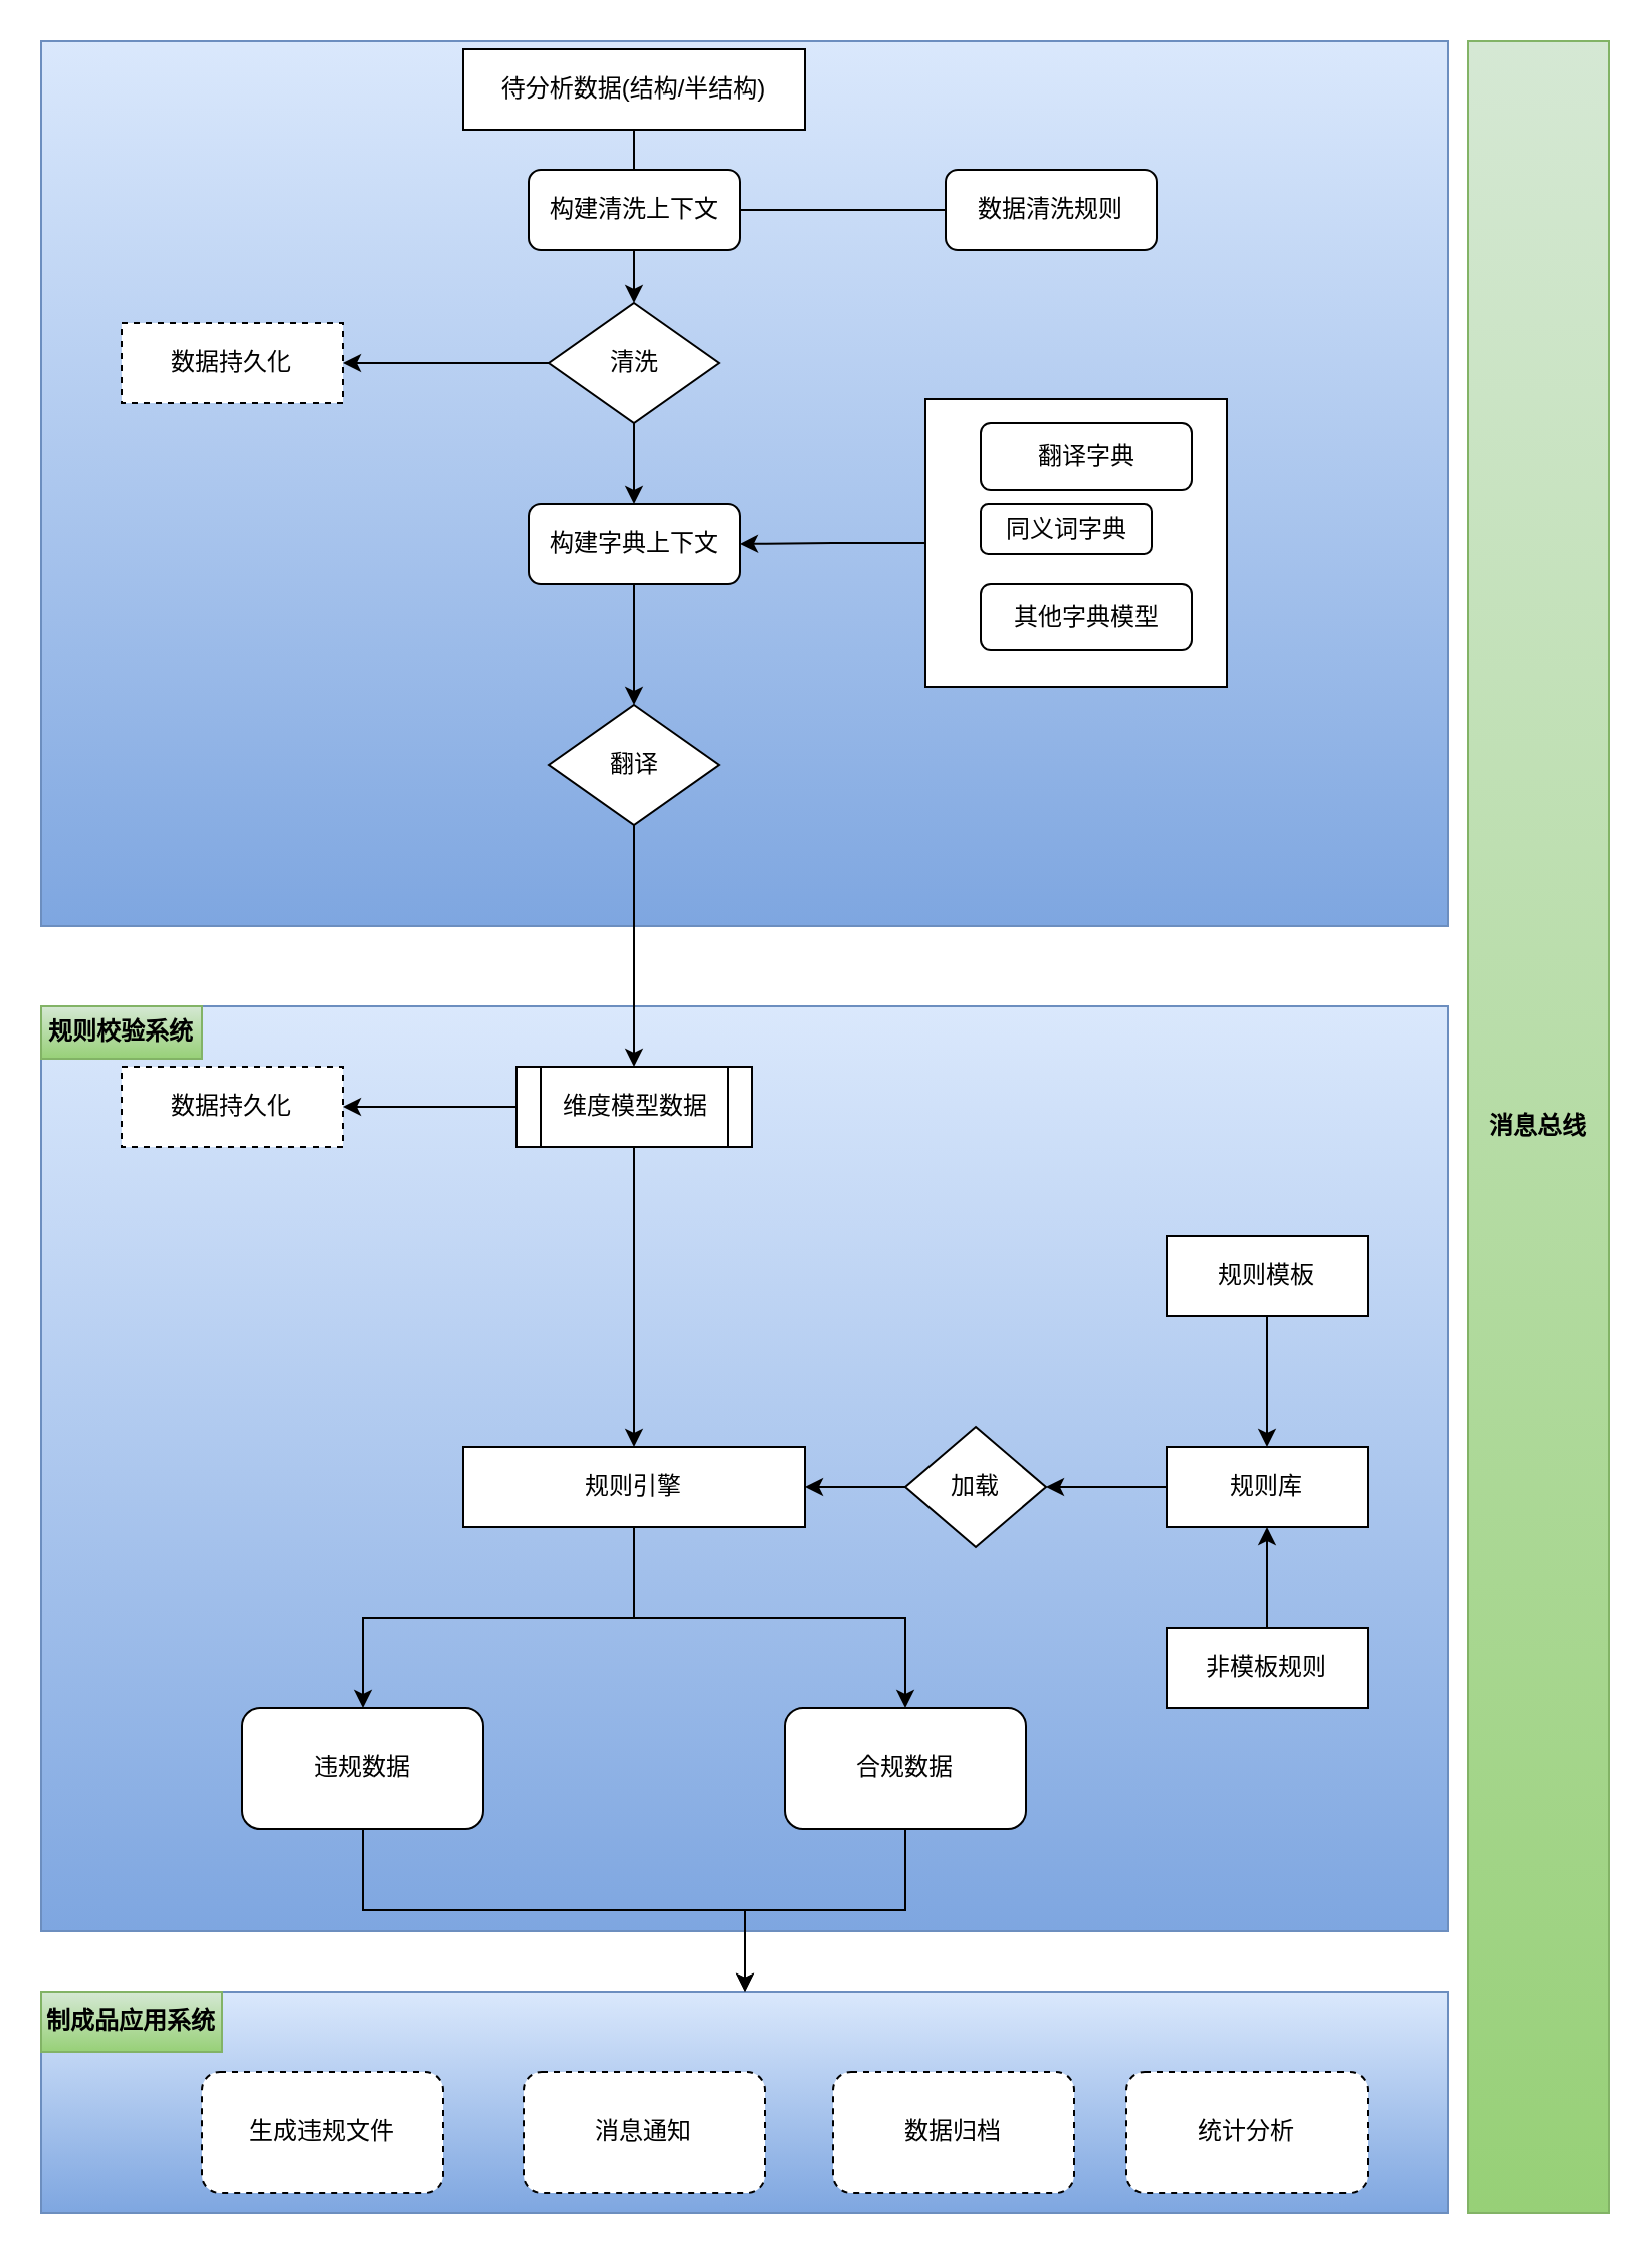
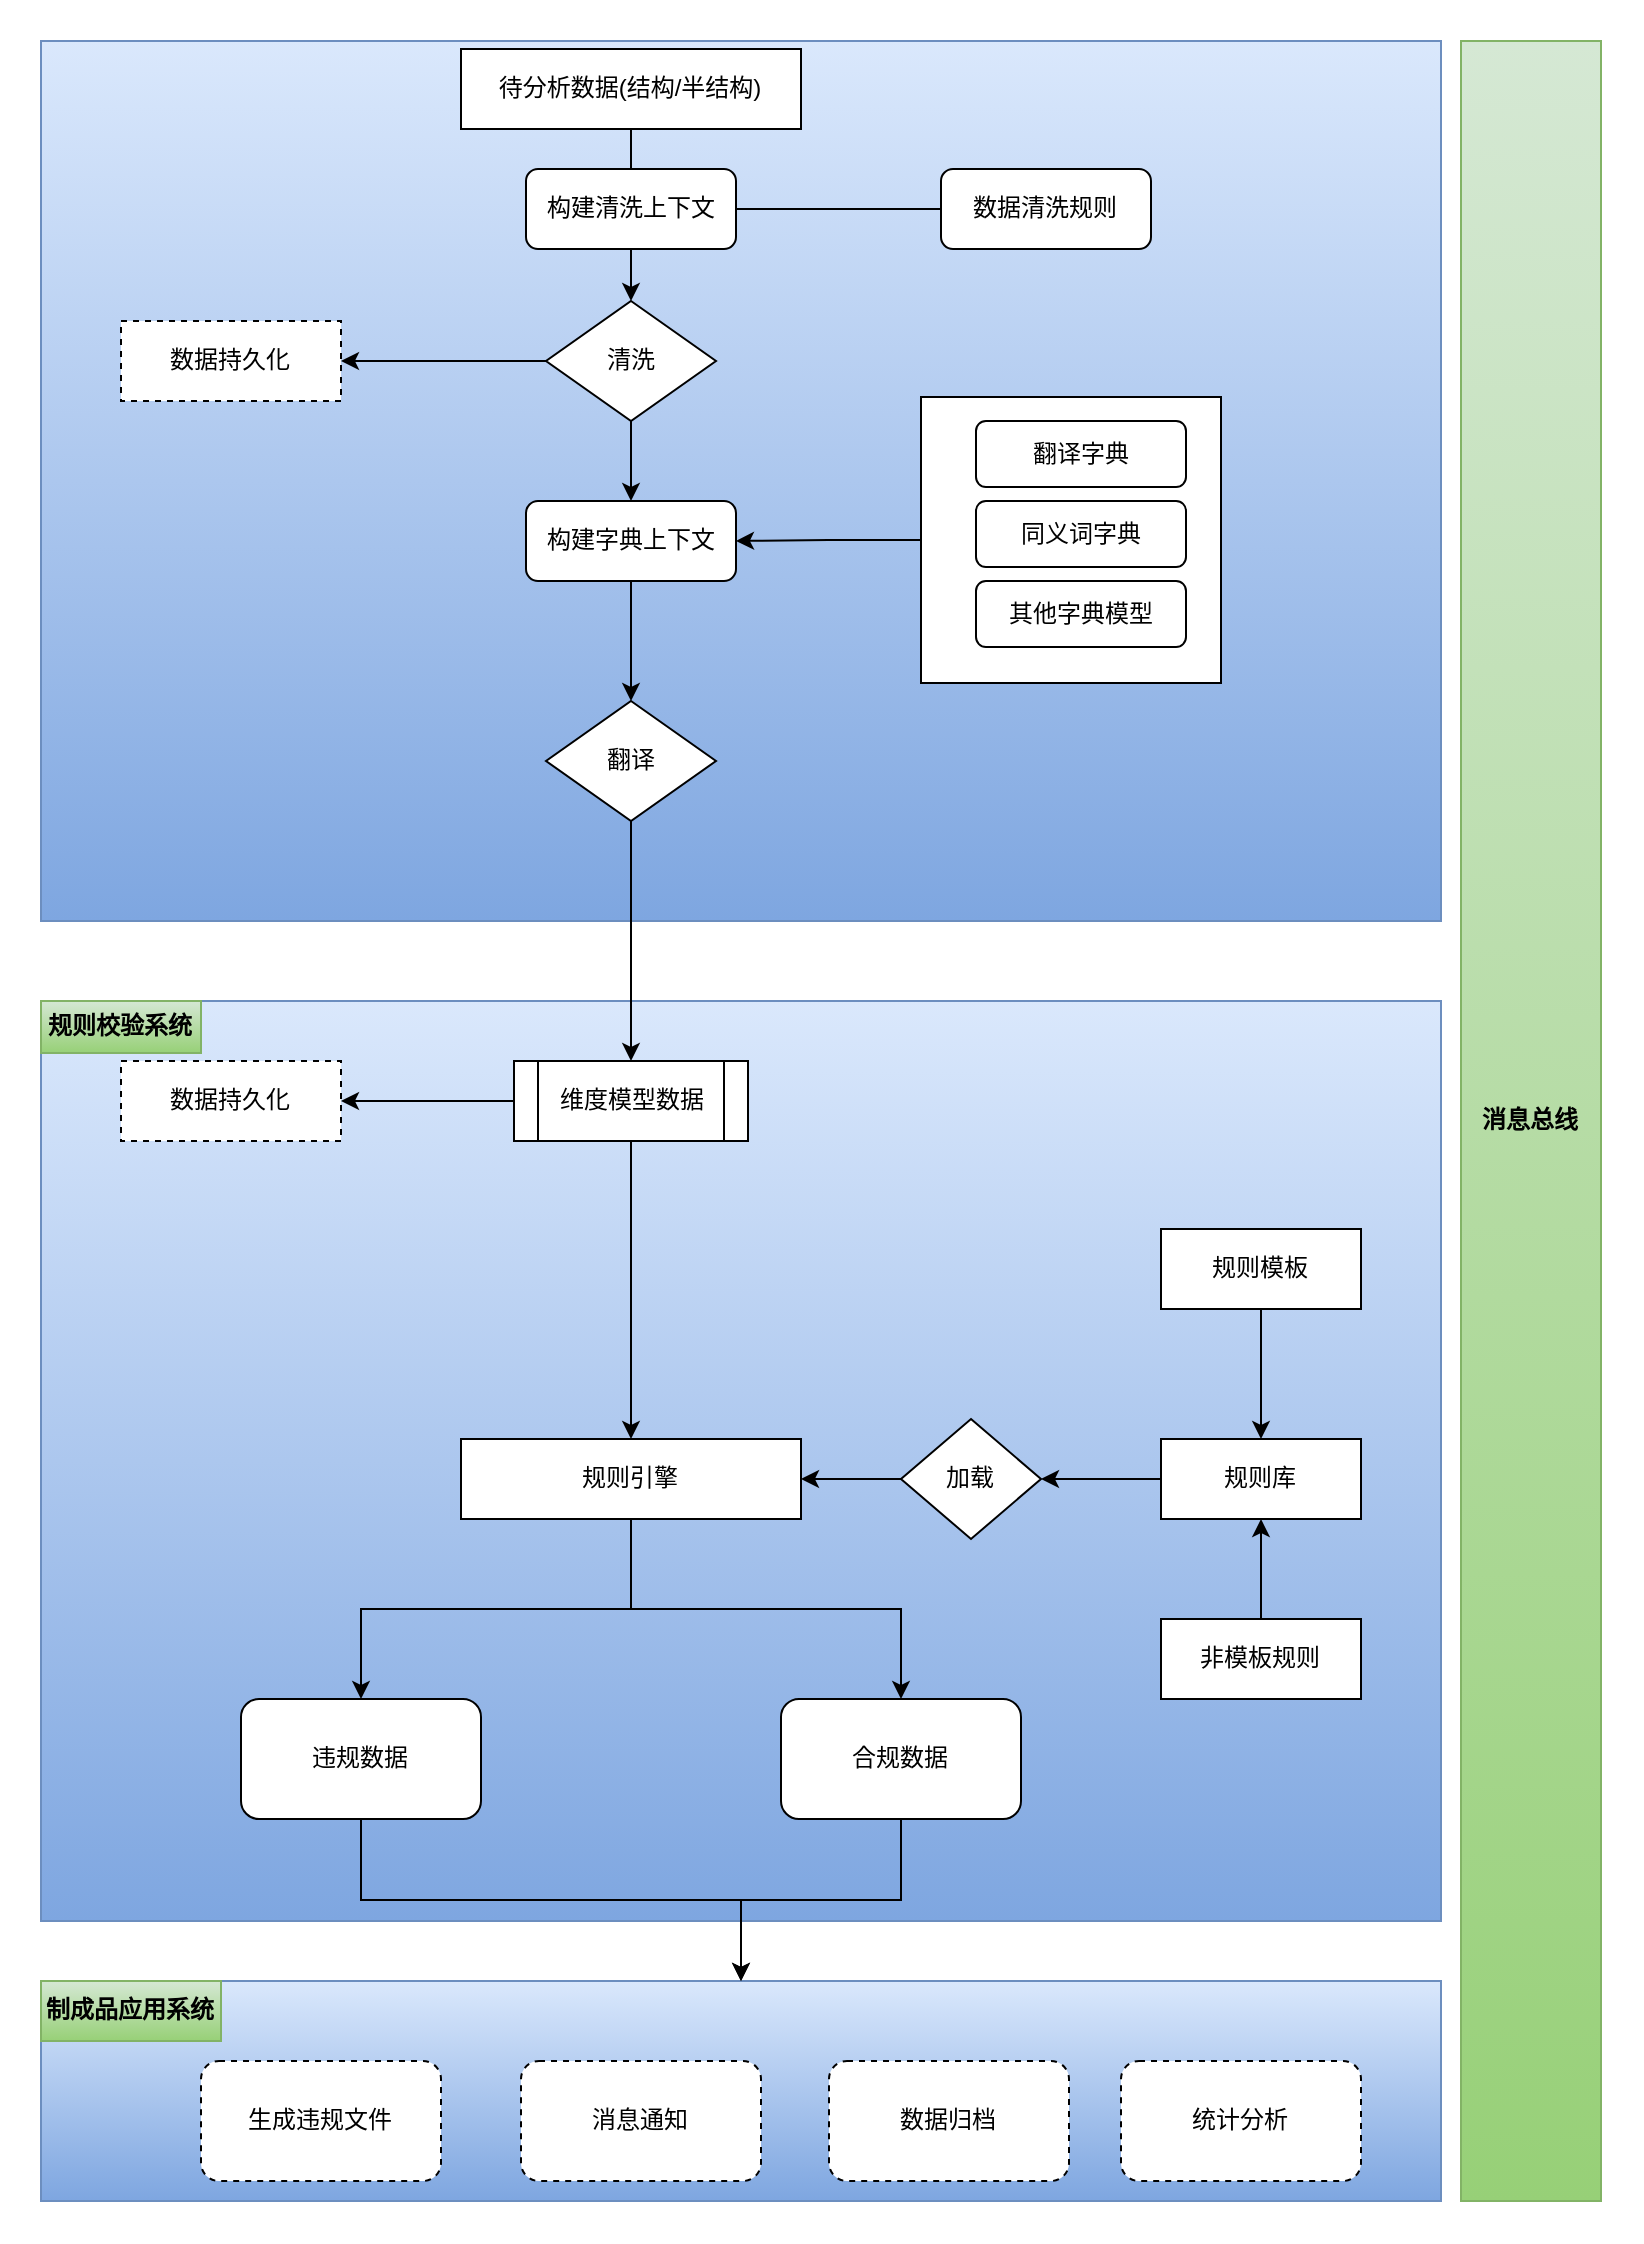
  <mxCell id="0" />
  <mxCell id="1" parent="0" />
  <mxCell id="2" value="" style="rounded=0;whiteSpace=wrap;html=1;fillColor=#dae8fc;gradientColor=#7ea6e0;strokeColor=#6c8ebf;" vertex="1" parent="1"><mxGeometry x="20" y="990" width="700" height="110" as="geometry" /></mxCell>
  <mxCell id="3" value="" style="rounded=0;whiteSpace=wrap;html=1;fillColor=#dae8fc;gradientColor=#7ea6e0;strokeColor=#6c8ebf;" vertex="1" parent="1"><mxGeometry x="20" y="500" width="700" height="460" as="geometry" /></mxCell>
  <mxCell id="4" value="" style="rounded=0;whiteSpace=wrap;html=1;fillColor=#dae8fc;gradientColor=#7ea6e0;strokeColor=#6c8ebf;" vertex="1" parent="1"><mxGeometry x="20" y="20" width="700" height="440" as="geometry" /></mxCell>
  <mxCell id="5" style="edgeStyle=orthogonalEdgeStyle;rounded=0;orthogonalLoop=1;jettySize=auto;html=1;" edge="1" parent="1" source="6" target="28"><mxGeometry relative="1" as="geometry" /></mxCell>
  <mxCell id="6" value="" style="rounded=0;whiteSpace=wrap;html=1;" vertex="1" parent="1"><mxGeometry x="460" y="198" width="150" height="143" as="geometry" /></mxCell>
  <mxCell id="7" style="edgeStyle=orthogonalEdgeStyle;rounded=0;orthogonalLoop=1;jettySize=auto;html=1;entryX=0.5;entryY=0;entryDx=0;entryDy=0;" edge="1" parent="1" source="8" target="14"><mxGeometry relative="1" as="geometry"><mxPoint x="315" y="154" as="targetPoint" /></mxGeometry></mxCell>
  <mxCell id="8" value="待分析数据(结构/半结构)" style="rounded=0;whiteSpace=wrap;html=1;" vertex="1" parent="1"><mxGeometry x="230" y="24" width="170" height="40" as="geometry" /></mxCell>
  <mxCell id="9" value="构建清洗上下文" style="rounded=1;whiteSpace=wrap;html=1;" vertex="1" parent="1"><mxGeometry x="262.5" y="84" width="105" height="40" as="geometry" /></mxCell>
  <mxCell id="10" style="edgeStyle=orthogonalEdgeStyle;rounded=0;orthogonalLoop=1;jettySize=auto;html=1;endArrow=none;" edge="1" parent="1" source="11" target="9"><mxGeometry relative="1" as="geometry" /></mxCell>
  <mxCell id="11" value="数据清洗规则" style="rounded=1;whiteSpace=wrap;html=1;" vertex="1" parent="1"><mxGeometry x="470" y="84" width="105" height="40" as="geometry" /></mxCell>
  <mxCell id="12" style="edgeStyle=orthogonalEdgeStyle;rounded=0;orthogonalLoop=1;jettySize=auto;html=1;entryX=1;entryY=0.5;entryDx=0;entryDy=0;" edge="1" parent="1" source="14" target="15"><mxGeometry relative="1" as="geometry" /></mxCell>
  <mxCell id="13" style="edgeStyle=orthogonalEdgeStyle;rounded=0;orthogonalLoop=1;jettySize=auto;html=1;entryX=0.5;entryY=0;entryDx=0;entryDy=0;" edge="1" parent="1" source="14" target="28"><mxGeometry relative="1" as="geometry" /></mxCell>
  <mxCell id="14" value="清洗" style="rhombus;whiteSpace=wrap;html=1;" vertex="1" parent="1"><mxGeometry x="272.5" y="150" width="85" height="60" as="geometry" /></mxCell>
  <mxCell id="15" value="数据持久化" style="rounded=0;whiteSpace=wrap;html=1;dashed=1;" vertex="1" parent="1"><mxGeometry x="60" y="160" width="110" height="40" as="geometry" /></mxCell>
  <mxCell id="16" style="edgeStyle=orthogonalEdgeStyle;rounded=0;orthogonalLoop=1;jettySize=auto;html=1;" edge="1" parent="1" source="18" target="33"><mxGeometry relative="1" as="geometry" /></mxCell>
  <mxCell id="17" style="edgeStyle=orthogonalEdgeStyle;rounded=0;orthogonalLoop=1;jettySize=auto;html=1;" edge="1" parent="1" source="18" target="35"><mxGeometry relative="1" as="geometry" /></mxCell>
  <mxCell id="18" value="规则引擎" style="rounded=0;whiteSpace=wrap;html=1;" vertex="1" parent="1"><mxGeometry x="230" y="719" width="170" height="40" as="geometry" /></mxCell>
  <mxCell id="19" style="edgeStyle=orthogonalEdgeStyle;rounded=0;orthogonalLoop=1;jettySize=auto;html=1;" edge="1" parent="1" source="20" target="22"><mxGeometry relative="1" as="geometry" /></mxCell>
  <mxCell id="20" value="规则模板" style="rounded=0;whiteSpace=wrap;html=1;" vertex="1" parent="1"><mxGeometry x="580" y="614" width="100" height="40" as="geometry" /></mxCell>
  <mxCell id="21" style="edgeStyle=orthogonalEdgeStyle;rounded=0;orthogonalLoop=1;jettySize=auto;html=1;" edge="1" parent="1" source="22" target="26"><mxGeometry relative="1" as="geometry" /></mxCell>
  <mxCell id="22" value="规则库" style="rounded=0;whiteSpace=wrap;html=1;" vertex="1" parent="1"><mxGeometry x="580" y="719" width="100" height="40" as="geometry" /></mxCell>
  <mxCell id="23" style="edgeStyle=orthogonalEdgeStyle;rounded=0;orthogonalLoop=1;jettySize=auto;html=1;entryX=0.5;entryY=1;entryDx=0;entryDy=0;" edge="1" parent="1" source="24" target="22"><mxGeometry relative="1" as="geometry" /></mxCell>
  <mxCell id="24" value="非模板规则" style="rounded=0;whiteSpace=wrap;html=1;" vertex="1" parent="1"><mxGeometry x="580" y="809" width="100" height="40" as="geometry" /></mxCell>
  <mxCell id="25" style="edgeStyle=orthogonalEdgeStyle;rounded=0;orthogonalLoop=1;jettySize=auto;html=1;" edge="1" parent="1" source="26" target="18"><mxGeometry relative="1" as="geometry" /></mxCell>
  <mxCell id="26" value="加载" style="rhombus;whiteSpace=wrap;html=1;" vertex="1" parent="1"><mxGeometry x="450" y="709" width="70" height="60" as="geometry" /></mxCell>
  <mxCell id="27" style="edgeStyle=orthogonalEdgeStyle;rounded=0;orthogonalLoop=1;jettySize=auto;html=1;entryX=0.5;entryY=0;entryDx=0;entryDy=0;" edge="1" parent="1" source="28" target="30"><mxGeometry relative="1" as="geometry"><mxPoint x="315" y="360" as="targetPoint" /></mxGeometry></mxCell>
  <mxCell id="28" value="构建字典上下文" style="rounded=1;whiteSpace=wrap;html=1;" vertex="1" parent="1"><mxGeometry x="262.5" y="250" width="105" height="40" as="geometry" /></mxCell>
  <mxCell id="29" style="edgeStyle=orthogonalEdgeStyle;rounded=0;orthogonalLoop=1;jettySize=auto;html=1;entryX=0.5;entryY=0;entryDx=0;entryDy=0;" edge="1" parent="1" source="30" target="44"><mxGeometry relative="1" as="geometry" /></mxCell>
  <mxCell id="30" value="翻译" style="rhombus;whiteSpace=wrap;html=1;" vertex="1" parent="1"><mxGeometry x="272.5" y="350" width="85" height="60" as="geometry" /></mxCell>
  <mxCell id="31" value="数据持久化" style="rounded=0;whiteSpace=wrap;html=1;dashed=1;" vertex="1" parent="1"><mxGeometry x="60" y="530" width="110" height="40" as="geometry" /></mxCell>
  <mxCell id="32" style="edgeStyle=orthogonalEdgeStyle;rounded=0;orthogonalLoop=1;jettySize=auto;html=1;" edge="1" parent="1" source="33" target="2"><mxGeometry relative="1" as="geometry" /></mxCell>
  <mxCell id="33" value="违规数据" style="rounded=1;whiteSpace=wrap;html=1;" vertex="1" parent="1"><mxGeometry x="120" y="849" width="120" height="60" as="geometry" /></mxCell>
  <mxCell id="34" style="edgeStyle=orthogonalEdgeStyle;rounded=0;orthogonalLoop=1;jettySize=auto;html=1;entryX=0.5;entryY=0;entryDx=0;entryDy=0;" edge="1" parent="1" source="35" target="2"><mxGeometry relative="1" as="geometry" /></mxCell>
  <mxCell id="35" value="合规数据" style="rounded=1;whiteSpace=wrap;html=1;" vertex="1" parent="1"><mxGeometry x="390" y="849" width="120" height="60" as="geometry" /></mxCell>
  <mxCell id="36" value="生成违规文件" style="rounded=1;whiteSpace=wrap;html=1;dashed=1;" vertex="1" parent="1"><mxGeometry x="100" y="1030" width="120" height="60" as="geometry" /></mxCell>
  <mxCell id="37" value="消息通知" style="rounded=1;whiteSpace=wrap;html=1;dashed=1;" vertex="1" parent="1"><mxGeometry x="260" y="1030" width="120" height="60" as="geometry" /></mxCell>
  <mxCell id="38" value="数据归档" style="rounded=1;whiteSpace=wrap;html=1;dashed=1;" vertex="1" parent="1"><mxGeometry x="414" y="1030" width="120" height="60" as="geometry" /></mxCell>
  <mxCell id="39" value="统计分析" style="rounded=1;whiteSpace=wrap;html=1;dashed=1;" vertex="1" parent="1"><mxGeometry x="560" y="1030" width="120" height="60" as="geometry" /></mxCell>
  <mxCell id="40" value="翻译字典" style="rounded=1;whiteSpace=wrap;html=1;" vertex="1" parent="1"><mxGeometry x="487.5" y="210" width="105" height="33" as="geometry" /></mxCell>
- <mxCell id="41" value="同义词字典" style="rounded=1;whiteSpace=wrap;html=1;" vertex="1" parent="1"><mxGeometry x="487.5" y="250" width="85" height="25" as="geometry" /></mxCell>
+ <mxCell id="41" value="同义词字典" style="rounded=1;whiteSpace=wrap;html=1;" vertex="1" parent="1"><mxGeometry x="487.5" y="250" width="105" height="33" as="geometry" /></mxCell>
  <mxCell id="42" style="edgeStyle=orthogonalEdgeStyle;rounded=0;orthogonalLoop=1;jettySize=auto;html=1;" edge="1" parent="1" source="44" target="18"><mxGeometry relative="1" as="geometry" /></mxCell>
  <mxCell id="43" style="edgeStyle=orthogonalEdgeStyle;rounded=0;orthogonalLoop=1;jettySize=auto;html=1;entryX=1;entryY=0.5;entryDx=0;entryDy=0;" edge="1" parent="1" source="44" target="31"><mxGeometry relative="1" as="geometry" /></mxCell>
  <mxCell id="44" value="维度模型数据" style="shape=process;whiteSpace=wrap;html=1;backgroundOutline=1;" vertex="1" parent="1"><mxGeometry x="256.5" y="530" width="117" height="40" as="geometry" /></mxCell>
  <mxCell id="45" value="规则校验系统" style="text;html=1;strokeColor=#82b366;fillColor=#d5e8d4;align=center;verticalAlign=middle;whiteSpace=wrap;rounded=0;gradientColor=#97d077;fontStyle=1" vertex="1" parent="1"><mxGeometry x="20" y="500" width="80" height="26" as="geometry" /></mxCell>
  <mxCell id="46" value="制成品应用系统" style="text;html=1;strokeColor=#82b366;fillColor=#d5e8d4;align=center;verticalAlign=middle;whiteSpace=wrap;rounded=0;gradientColor=#97d077;fontStyle=1" vertex="1" parent="1"><mxGeometry x="20" y="990" width="90" height="30" as="geometry" /></mxCell>
  <mxCell id="47" value="其他字典模型" style="rounded=1;whiteSpace=wrap;html=1;" vertex="1" parent="1"><mxGeometry x="487.5" y="290" width="105" height="33" as="geometry" /></mxCell>
  <mxCell id="48" value="消息总线" style="rounded=0;whiteSpace=wrap;html=1;fillColor=#d5e8d4;strokeColor=#82b366;gradientColor=#97d077;fontStyle=1" vertex="1" parent="1"><mxGeometry x="730" y="20" width="70" height="1080" as="geometry" /></mxCell>
